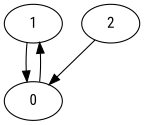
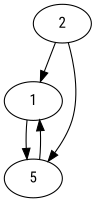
  digraph {
    fontname="Roboto Condensed"
    node [fontname="Roboto Condensed"]
    edge [fontname="Roboto Condensed"]
    1
-   0
+   0 [label=5]
    2
    1 -> 0
    0 -> 1
+   2 -> 1
    2 -> 0
  }
